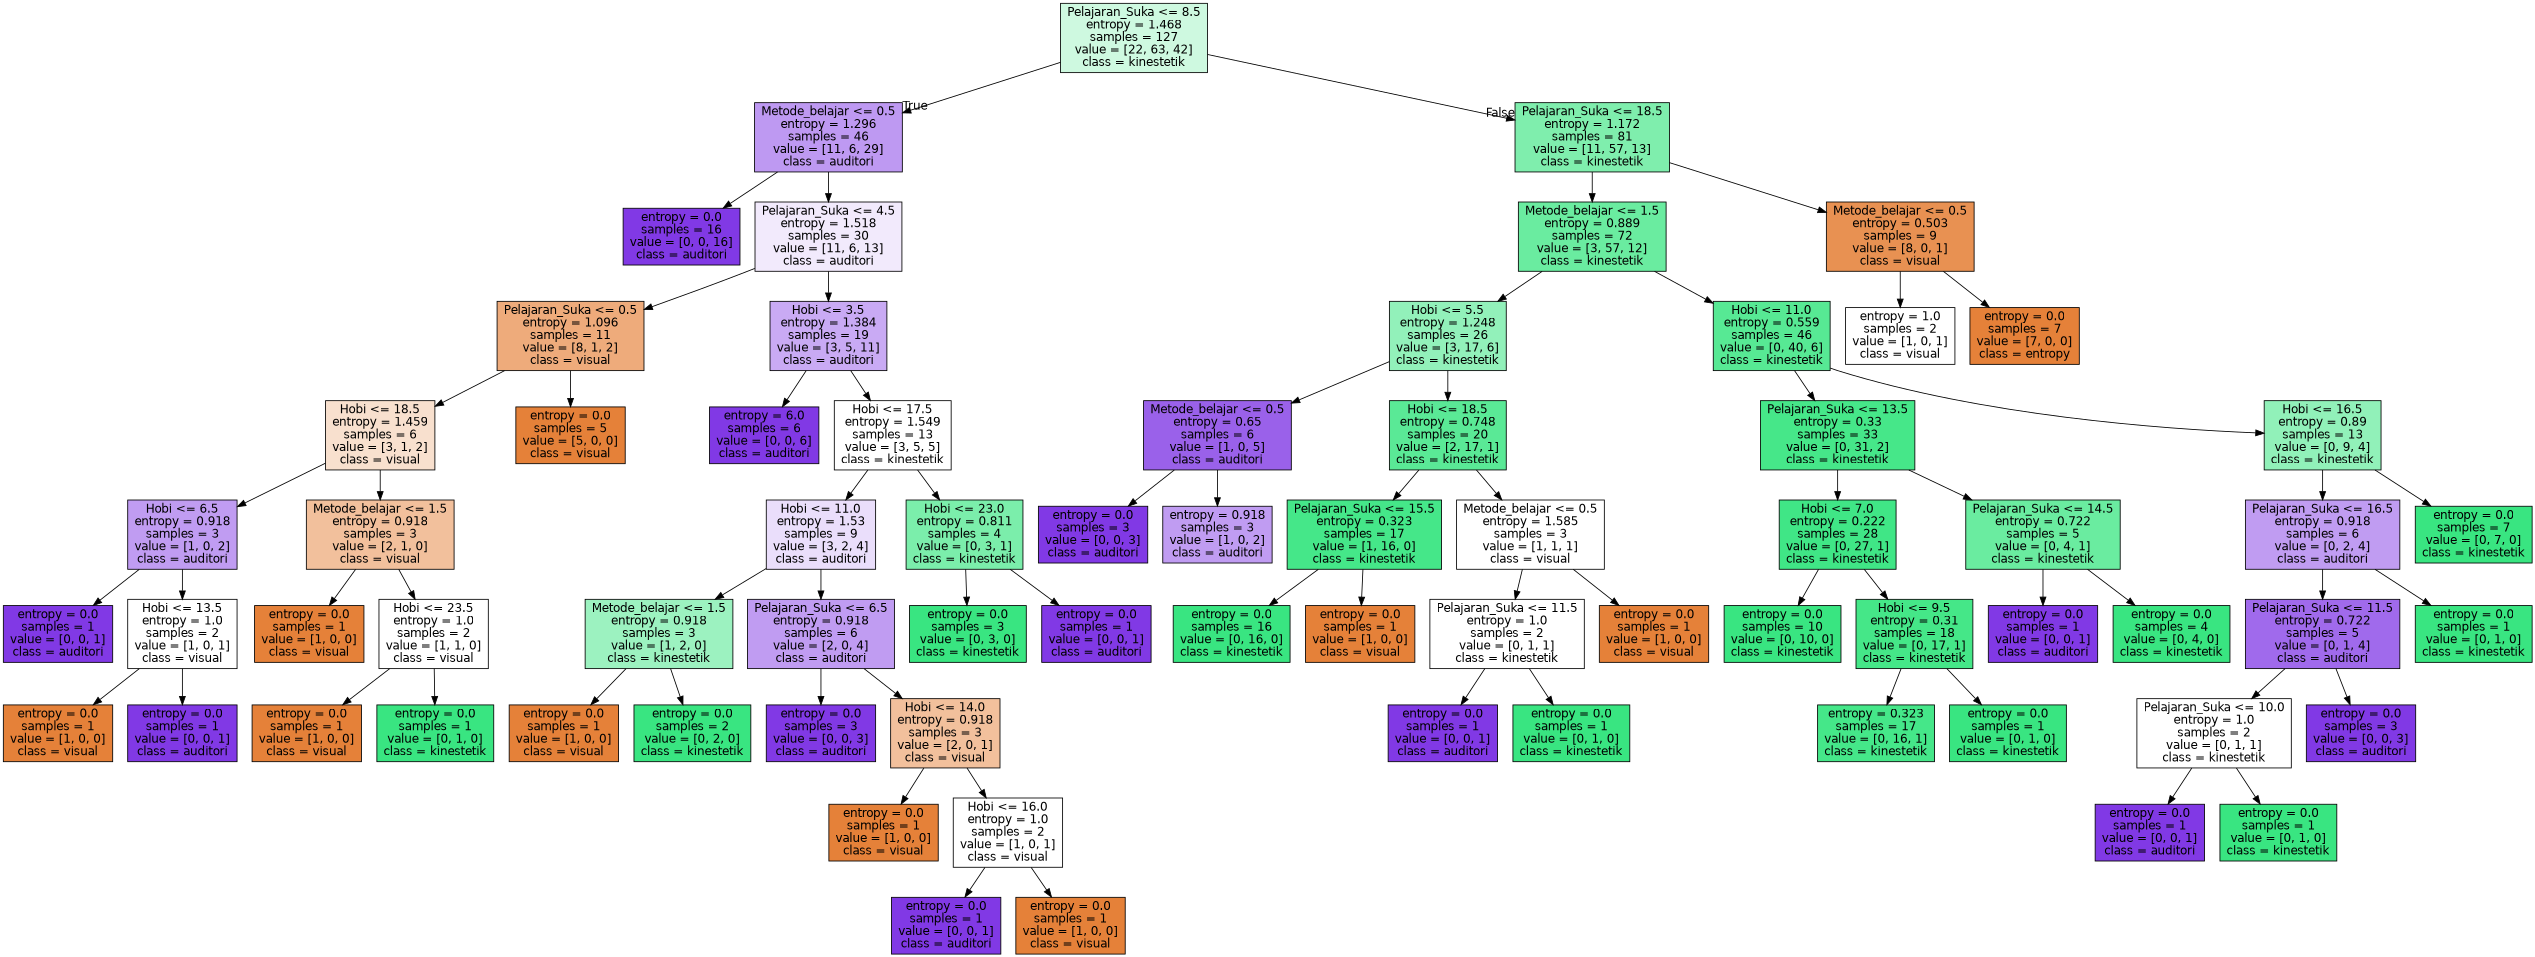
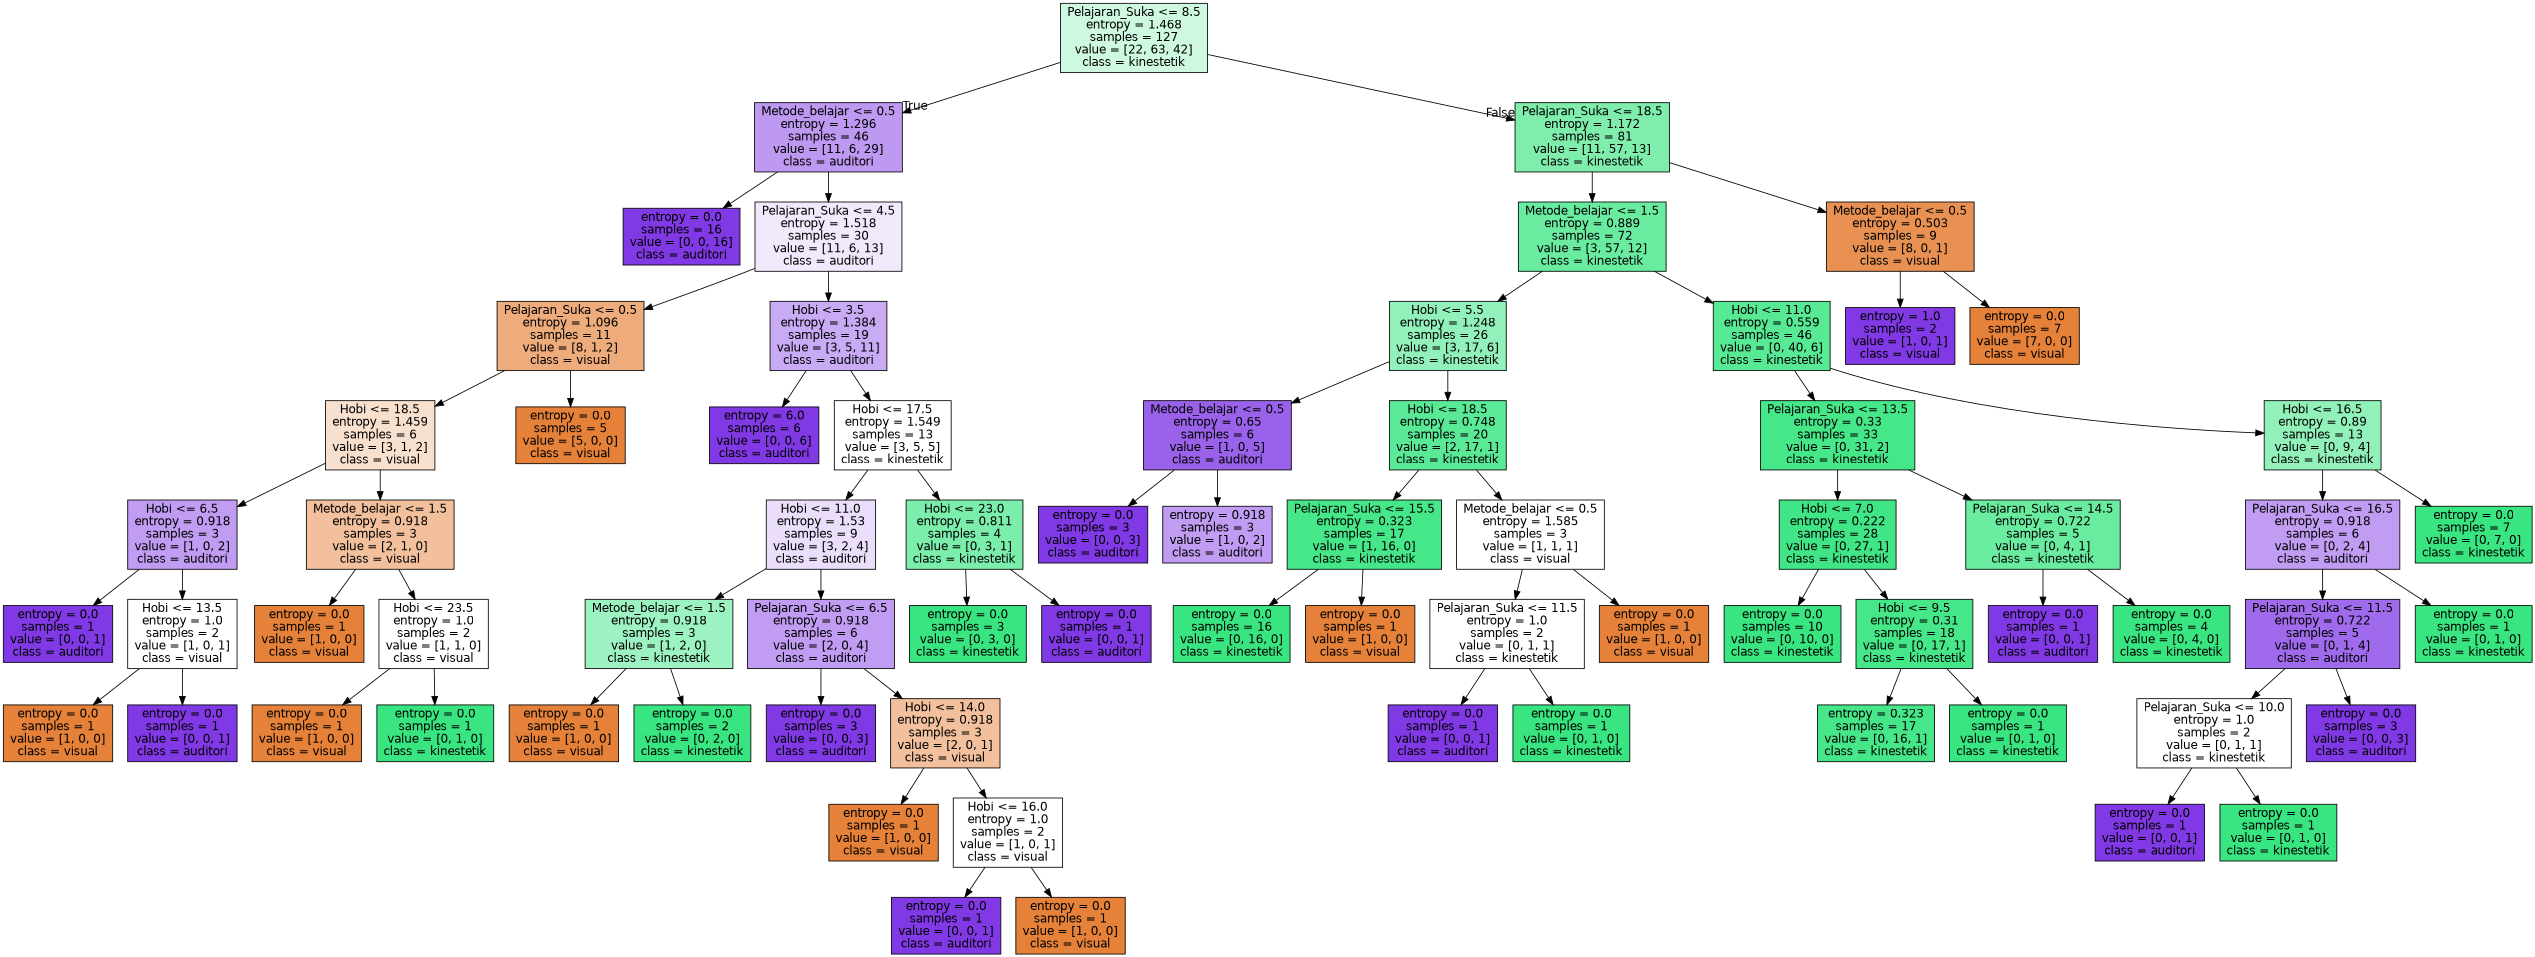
  digraph {
    node [color=black fillcolor="#8139e5" fontname=helvetica shape=box style=filled]
    edge [fontname=helvetica]
    n1 [fillcolor="#cef9e0" label="Pelajaran_Suka <= 8.5\nentropy = 1.468\nsamples = 127\nvalue = [22, 63, 42]\nclass = kinestetik"]
    n2 [fillcolor="#be99f2" label="Metode_belajar <= 0.5\nentropy = 1.296\nsamples = 46\nvalue = [11, 6, 29]\nclass = auditori"]
    n3 [fillcolor="#7feead" label="Pelajaran_Suka <= 18.5\nentropy = 1.172\nsamples = 81\nvalue = [11, 57, 13]\nclass = kinestetik"]
    n4 [label="entropy = 0.0\nsamples = 16\nvalue = [0, 0, 16]\nclass = auditori"]
    n5 [fillcolor="#f2eafc" label="Pelajaran_Suka <= 4.5\nentropy = 1.518\nsamples = 30\nvalue = [11, 6, 13]\nclass = auditori"]
    n6 [fillcolor="#6aeca0" label="Metode_belajar <= 1.5\nentropy = 0.889\nsamples = 72\nvalue = [3, 57, 12]\nclass = kinestetik"]
    n7 [fillcolor="#e89152" label="Metode_belajar <= 0.5\nentropy = 0.503\nsamples = 9\nvalue = [8, 0, 1]\nclass = visual"]
    n8 [fillcolor="#eeab7b" label="Pelajaran_Suka <= 0.5\nentropy = 1.096\nsamples = 11\nvalue = [8, 1, 2]\nclass = visual"]
    n9 [fillcolor="#c9aaf4" label="Hobi <= 3.5\nentropy = 1.384\nsamples = 19\nvalue = [3, 5, 11]\nclass = auditori"]
    n10 [fillcolor="#f8e0ce" label="Hobi <= 18.5\nentropy = 1.459\nsamples = 6\nvalue = [3, 1, 2]\nclass = visual"]
    n11 [fillcolor="#e58139" label="entropy = 0.0\nsamples = 5\nvalue = [5, 0, 0]\nclass = visual"]
    n12 [label="entropy = 6.0\nsamples = 6\nvalue = [0, 0, 6]\nclass = auditori"]
    n13 [fillcolor="#ffffff" label="Hobi <= 17.5\nentropy = 1.549\nsamples = 13\nvalue = [3, 5, 5]\nclass = kinestetik"]
    n14 [fillcolor="#c09cf2" label="Hobi <= 6.5\nentropy = 0.918\nsamples = 3\nvalue = [1, 0, 2]\nclass = auditori"]
    n15 [fillcolor="#f2c09c" label="Metode_belajar <= 1.5\nentropy = 0.918\nsamples = 3\nvalue = [2, 1, 0]\nclass = visual"]
    n16 [label="entropy = 0.0\nsamples = 1\nvalue = [0, 0, 1]\nclass = auditori"]
    n17 [fillcolor="#ffffff" label="Hobi <= 13.5\nentropy = 1.0\nsamples = 2\nvalue = [1, 0, 1]\nclass = visual"]
    n18 [fillcolor="#e58139" label="entropy = 0.0\nsamples = 1\nvalue = [1, 0, 0]\nclass = visual"]
    n19 [fillcolor="#ffffff" label="Hobi <= 23.5\nentropy = 1.0\nsamples = 2\nvalue = [1, 1, 0]\nclass = visual"]
    n20 [fillcolor="#e58139" label="entropy = 0.0\nsamples = 1\nvalue = [1, 0, 0]\nclass = visual"]
    n21 [label="entropy = 0.0\nsamples = 1\nvalue = [0, 0, 1]\nclass = auditori"]
    n22 [fillcolor="#e58139" label="entropy = 0.0\nsamples = 1\nvalue = [1, 0, 0]\nclass = visual"]
    n23 [fillcolor="#39e581" label="entropy = 0.0\nsamples = 1\nvalue = [0, 1, 0]\nclass = kinestetik"]
    n24 [fillcolor="#eadefb" label="Hobi <= 11.0\nentropy = 1.53\nsamples = 9\nvalue = [3, 2, 4]\nclass = auditori"]
    n25 [fillcolor="#7beeab" label="Hobi <= 23.0\nentropy = 0.811\nsamples = 4\nvalue = [0, 3, 1]\nclass = kinestetik"]
    n26 [fillcolor="#9cf2c0" label="Metode_belajar <= 1.5\nentropy = 0.918\nsamples = 3\nvalue = [1, 2, 0]\nclass = kinestetik"]
    n27 [fillcolor="#c09cf2" label="Pelajaran_Suka <= 6.5\nentropy = 0.918\nsamples = 6\nvalue = [2, 0, 4]\nclass = auditori"]
    n28 [fillcolor="#39e581" label="entropy = 0.0\nsamples = 3\nvalue = [0, 3, 0]\nclass = kinestetik"]
    n29 [label="entropy = 0.0\nsamples = 1\nvalue = [0, 0, 1]\nclass = auditori"]
    n30 [fillcolor="#e58139" label="entropy = 0.0\nsamples = 1\nvalue = [1, 0, 0]\nclass = visual"]
    n31 [fillcolor="#39e581" label="entropy = 0.0\nsamples = 2\nvalue = [0, 2, 0]\nclass = kinestetik"]
    n32 [label="entropy = 0.0\nsamples = 3\nvalue = [0, 0, 3]\nclass = auditori"]
    n33 [fillcolor="#f2c09c" label="Hobi <= 14.0\nentropy = 0.918\nsamples = 3\nvalue = [2, 0, 1]\nclass = visual"]
    n34 [fillcolor="#e58139" label="entropy = 0.0\nsamples = 1\nvalue = [1, 0, 0]\nclass = visual"]
    n35 [fillcolor="#ffffff" label="Hobi <= 16.0\nentropy = 1.0\nsamples = 2\nvalue = [1, 0, 1]\nclass = visual"]
    n36 [label="entropy = 0.0\nsamples = 1\nvalue = [0, 0, 1]\nclass = auditori"]
    n37 [fillcolor="#e58139" label="entropy = 0.0\nsamples = 1\nvalue = [1, 0, 0]\nclass = visual"]
    n38 [fillcolor="#92f1ba" label="Hobi <= 5.5\nentropy = 1.248\nsamples = 26\nvalue = [3, 17, 6]\nclass = kinestetik"]
    n39 [fillcolor="#57e994" label="Hobi <= 11.0\nentropy = 0.559\nsamples = 46\nvalue = [0, 40, 6]\nclass = kinestetik"]
-   n40 [fillcolor="#ffffff" label="entropy = 1.0\nsamples = 2\nvalue = [1, 0, 1]\nclass = visual"]
-   n41 [fillcolor="#e58139" label="entropy = 0.0\nsamples = 7\nvalue = [7, 0, 0]\nclass = entropy"]
+   n40 [label="entropy = 1.0\nsamples = 2\nvalue = [1, 0, 1]\nclass = visual"]
+   n41 [fillcolor="#e58139" label="entropy = 0.0\nsamples = 7\nvalue = [7, 0, 0]\nclass = visual"]
    n42 [fillcolor="#9a61ea" label="Metode_belajar <= 0.5\nentropy = 0.65\nsamples = 6\nvalue = [1, 0, 5]\nclass = auditori"]
    n43 [fillcolor="#5ae996" label="Hobi <= 18.5\nentropy = 0.748\nsamples = 20\nvalue = [2, 17, 1]\nclass = kinestetik"]
    n44 [fillcolor="#46e789" label="Pelajaran_Suka <= 13.5\nentropy = 0.33\nsamples = 33\nvalue = [0, 31, 2]\nclass = kinestetik"]
    n45 [fillcolor="#91f1b9" label="Hobi <= 16.5\nentropy = 0.89\nsamples = 13\nvalue = [0, 9, 4]\nclass = kinestetik"]
    n46 [label="entropy = 0.0\nsamples = 3\nvalue = [0, 0, 3]\nclass = auditori"]
    n47 [fillcolor="#c09cf2" label="entropy = 0.918\nsamples = 3\nvalue = [1, 0, 2]\nclass = auditori"]
    n48 [fillcolor="#45e789" label="Pelajaran_Suka <= 15.5\nentropy = 0.323\nsamples = 17\nvalue = [1, 16, 0]\nclass = kinestetik"]
    n49 [fillcolor="#ffffff" label="Metode_belajar <= 0.5\nentropy = 1.585\nsamples = 3\nvalue = [1, 1, 1]\nclass = visual"]
    n50 [fillcolor="#39e581" label="entropy = 0.0\nsamples = 16\nvalue = [0, 16, 0]\nclass = kinestetik"]
    n51 [fillcolor="#e58139" label="entropy = 0.0\nsamples = 1\nvalue = [1, 0, 0]\nclass = visual"]
    n52 [fillcolor="#ffffff" label="Pelajaran_Suka <= 11.5\nentropy = 1.0\nsamples = 2\nvalue = [0, 1, 1]\nclass = kinestetik"]
    n53 [fillcolor="#e58139" label="entropy = 0.0\nsamples = 1\nvalue = [1, 0, 0]\nclass = visual"]
    n54 [label="entropy = 0.0\nsamples = 1\nvalue = [0, 0, 1]\nclass = auditori"]
    n55 [fillcolor="#39e581" label="entropy = 0.0\nsamples = 1\nvalue = [0, 1, 0]\nclass = kinestetik"]
    n56 [fillcolor="#40e686" label="Hobi <= 7.0\nentropy = 0.222\nsamples = 28\nvalue = [0, 27, 1]\nclass = kinestetik"]
    n57 [fillcolor="#6aeca0" label="Pelajaran_Suka <= 14.5\nentropy = 0.722\nsamples = 5\nvalue = [0, 4, 1]\nclass = kinestetik"]
    n58 [fillcolor="#c09cf2" label="Pelajaran_Suka <= 16.5\nentropy = 0.918\nsamples = 6\nvalue = [0, 2, 4]\nclass = auditori"]
    n59 [fillcolor="#39e581" label="entropy = 0.0\nsamples = 7\nvalue = [0, 7, 0]\nclass = kinestetik"]
    n60 [fillcolor="#39e581" label="entropy = 0.0\nsamples = 10\nvalue = [0, 10, 0]\nclass = kinestetik"]
    n61 [fillcolor="#45e788" label="Hobi <= 9.5\nentropy = 0.31\nsamples = 18\nvalue = [0, 17, 1]\nclass = kinestetik"]
    n62 [label="entropy = 0.0\nsamples = 1\nvalue = [0, 0, 1]\nclass = auditori"]
    n63 [fillcolor="#39e581" label="entropy = 0.0\nsamples = 4\nvalue = [0, 4, 0]\nclass = kinestetik"]
    n64 [fillcolor="#45e789" label="entropy = 0.323\nsamples = 17\nvalue = [0, 16, 1]\nclass = kinestetik"]
    n65 [fillcolor="#39e581" label="entropy = 0.0\nsamples = 1\nvalue = [0, 1, 0]\nclass = kinestetik"]
    n66 [fillcolor="#a06aec" label="Pelajaran_Suka <= 11.5\nentropy = 0.722\nsamples = 5\nvalue = [0, 1, 4]\nclass = auditori"]
    n67 [fillcolor="#39e581" label="entropy = 0.0\nsamples = 1\nvalue = [0, 1, 0]\nclass = kinestetik"]
    n68 [fillcolor="#ffffff" label="Pelajaran_Suka <= 10.0\nentropy = 1.0\nsamples = 2\nvalue = [0, 1, 1]\nclass = kinestetik"]
    n69 [label="entropy = 0.0\nsamples = 3\nvalue = [0, 0, 3]\nclass = auditori"]
    n70 [label="entropy = 0.0\nsamples = 1\nvalue = [0, 0, 1]\nclass = auditori"]
    n71 [fillcolor="#39e581" label="entropy = 0.0\nsamples = 1\nvalue = [0, 1, 0]\nclass = kinestetik"]
    n1 -> n2 [headlabel=True labelangle=45 labeldistance=2.5]
    n1 -> n3 [headlabel=False labelangle=-45 labeldistance=2.5]
    n2 -> n4
    n2 -> n5
    n3 -> n6
    n3 -> n7
    n5 -> n8
    n5 -> n9
    n6 -> n38
    n6 -> n39
    n7 -> n40
    n7 -> n41
    n8 -> n10
    n8 -> n11
    n9 -> n12
    n9 -> n13
    n10 -> n14
    n10 -> n15
    n13 -> n24
    n13 -> n25
    n14 -> n16
    n14 -> n17
    n15 -> n18
    n15 -> n19
    n17 -> n20
    n17 -> n21
    n19 -> n22
    n19 -> n23
    n24 -> n26
    n24 -> n27
    n25 -> n28
    n25 -> n29
    n26 -> n30
    n26 -> n31
    n27 -> n32
    n27 -> n33
    n33 -> n34
    n33 -> n35
    n35 -> n36
    n35 -> n37
    n38 -> n42
    n38 -> n43
    n39 -> n44
    n39 -> n45
    n42 -> n46
    n42 -> n47
    n43 -> n48
    n43 -> n49
    n44 -> n56
    n44 -> n57
    n45 -> n58
    n45 -> n59
    n48 -> n50
    n48 -> n51
    n49 -> n52
    n49 -> n53
    n52 -> n54
    n52 -> n55
    n56 -> n60
    n56 -> n61
    n57 -> n62
    n57 -> n63
    n58 -> n66
    n58 -> n67
    n61 -> n64
    n61 -> n65
    n66 -> n68
    n66 -> n69
    n68 -> n70
    n68 -> n71
  }
